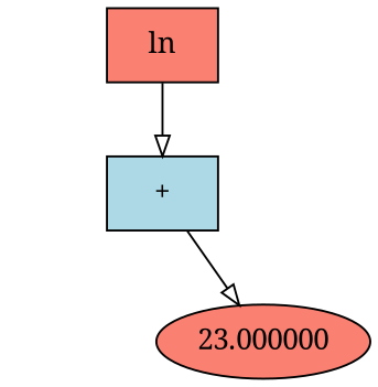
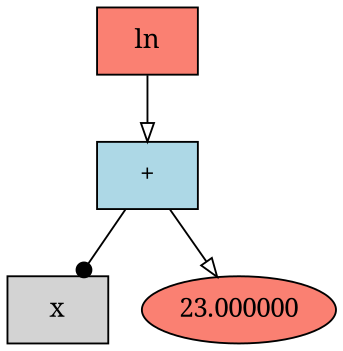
  digraph {
    fontname="Noto Serif"
    node [fillcolor=salmon shape=box style=filled fontname="Noto Serif"]
    edge [arrowhead=onormal fontname="Noto Serif"]
    n1 [label=ln]
    n2 [fillcolor=lightblue label="+"]
+   n3 [fillcolor=lightgrey label=x]
    n4 [label=23.000000 shape=""]
    n1 -> n2
+   n2 -> n3 [arrowhead=dot]
    n2 -> n4
  }
